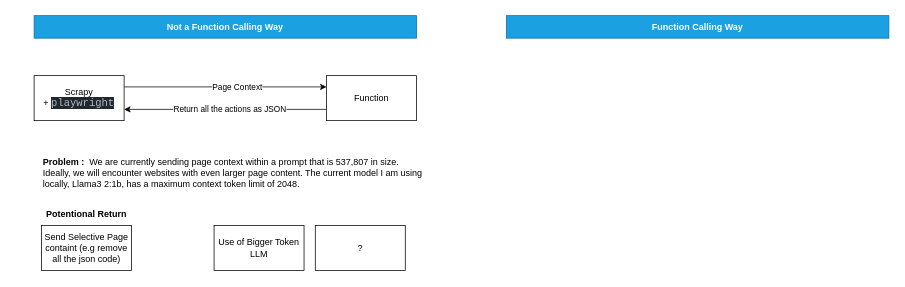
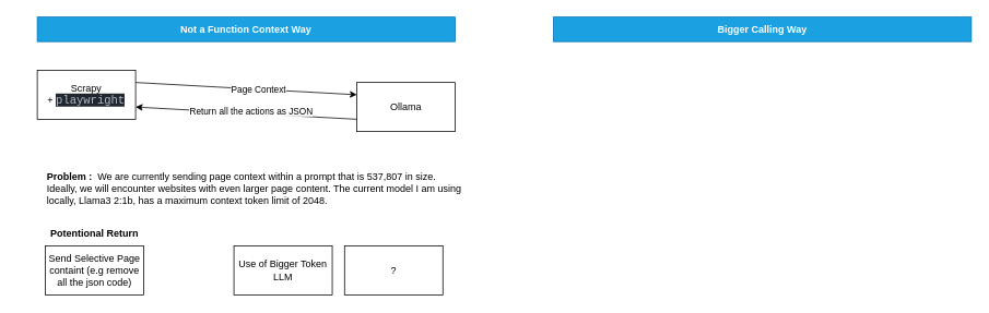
  <mxCell id="0" />
  <mxCell id="1" parent="0" />
  <mxCell id="2" style="edgeStyle=none;html=1;entryX=1;entryY=0.75;entryDx=0;entryDy=0;exitX=0;exitY=0.75;exitDx=0;exitDy=0;" edge="1" parent="1" source="4" target="7"><mxGeometry relative="1" as="geometry" /></mxCell>
  <mxCell id="3" value="Return all the actions as JSON" style="edgeLabel;html=1;align=center;verticalAlign=middle;resizable=0;points=[];" vertex="1" connectable="0" parent="2"><mxGeometry x="0.221" y="-1" relative="1" as="geometry"><mxPoint x="35" as="offset" /></mxGeometry></mxCell>
- <mxCell id="4" value="Function" style="rounded=0;whiteSpace=wrap;html=1;" vertex="1" parent="1"><mxGeometry x="435" y="100" width="120" height="60" as="geometry" /></mxCell>
+ <mxCell id="4" value="Ollama" style="rounded=0;whiteSpace=wrap;html=1;" vertex="1" parent="1"><mxGeometry x="435" y="100" width="120" height="60" as="geometry" /></mxCell>
  <mxCell id="5" style="edgeStyle=none;html=1;entryX=0;entryY=0.25;entryDx=0;entryDy=0;exitX=1;exitY=0.25;exitDx=0;exitDy=0;" edge="1" parent="1" source="7" target="4"><mxGeometry relative="1" as="geometry" /></mxCell>
  <mxCell id="6" value="Page Context" style="edgeLabel;html=1;align=center;verticalAlign=middle;resizable=0;points=[];" vertex="1" connectable="0" parent="5"><mxGeometry x="0.112" relative="1" as="geometry"><mxPoint as="offset" /></mxGeometry></mxCell>
- <mxCell id="7" value="Scrapy +&amp;nbsp;&lt;span style=&quot;background-color: rgb(34, 39, 46); color: rgb(173, 186, 199); font-family: Consolas, &amp;quot;Courier New&amp;quot;, monospace; font-size: 14px;&quot;&gt;playwright&lt;/span&gt;" style="rounded=0;whiteSpace=wrap;html=1;" vertex="1" parent="1"><mxGeometry x="45" y="100" width="120" height="60" as="geometry" /></mxCell>
+ <mxCell id="7" value="Scrapy +&amp;nbsp;&lt;span style=&quot;background-color: rgb(34, 39, 46); color: rgb(173, 186, 199); font-family: Consolas, &amp;quot;Courier New&amp;quot;, monospace; font-size: 14px;&quot;&gt;playwright&lt;/span&gt;" style="rounded=0;whiteSpace=wrap;html=1;" vertex="1" parent="1"><mxGeometry x="45" y="85" width="120" height="60" as="geometry" /></mxCell>
  <mxCell id="8" value="Send Selective Page containt (e.g remove all the json code)" style="rounded=0;whiteSpace=wrap;html=1;" vertex="1" parent="1"><mxGeometry x="55" y="300" width="120" height="60" as="geometry" /></mxCell>
  <mxCell id="9" value="&lt;b&gt;Problem :&lt;/b&gt;&amp;nbsp; &lt;span style=&quot;font-size: 12px;&quot;&gt;We are currently sending page context within a prompt that is 537,807 in size. Ideally, we will encounter websites with even larger page content. The current model I am using locally, Llama3 2:1b, has a maximum context token limit of 2048.&lt;/span&gt;" style="text;html=1;strokeColor=none;fillColor=none;align=left;verticalAlign=middle;whiteSpace=wrap;rounded=0;" vertex="1" parent="1"><mxGeometry x="55" y="200" width="510" height="60" as="geometry" /></mxCell>
  <mxCell id="10" value="Use of Bigger Token&lt;br&gt;LLM" style="rounded=0;whiteSpace=wrap;html=1;" vertex="1" parent="1"><mxGeometry x="285" y="300" width="120" height="60" as="geometry" /></mxCell>
  <mxCell id="11" value="?" style="rounded=0;whiteSpace=wrap;html=1;" vertex="1" parent="1"><mxGeometry x="420" y="300" width="120" height="60" as="geometry" /></mxCell>
  <mxCell id="12" value="&lt;b&gt;Potentional Return&lt;/b&gt;" style="text;html=1;strokeColor=none;fillColor=none;align=center;verticalAlign=middle;whiteSpace=wrap;rounded=0;" vertex="1" parent="1"><mxGeometry x="20" y="270" width="190" height="30" as="geometry" /></mxCell>
- <mxCell id="13" value="&lt;b&gt;Not a Function Calling Way&lt;/b&gt;" style="rounded=0;whiteSpace=wrap;html=1;fillColor=#1ba1e2;fontColor=#ffffff;strokeColor=#006EAF;" vertex="1" parent="1"><mxGeometry x="45" y="20" width="510" height="30" as="geometry" /></mxCell>
- <mxCell id="14" value="&lt;b&gt;Function Calling Way&lt;/b&gt;" style="rounded=0;whiteSpace=wrap;html=1;fillColor=#1ba1e2;fontColor=#ffffff;strokeColor=#006EAF;" vertex="1" parent="1"><mxGeometry x="675" y="20" width="510" height="30" as="geometry" /></mxCell>
+ <mxCell id="13" value="&lt;b&gt;Not a Function Context Way&lt;/b&gt;" style="rounded=0;whiteSpace=wrap;html=1;fillColor=#1ba1e2;fontColor=#ffffff;strokeColor=#006EAF;" vertex="1" parent="1"><mxGeometry x="45" y="20" width="510" height="30" as="geometry" /></mxCell>
+ <mxCell id="14" value="&lt;b&gt;Bigger Calling Way&lt;/b&gt;" style="rounded=0;whiteSpace=wrap;html=1;fillColor=#1ba1e2;fontColor=#ffffff;strokeColor=#006EAF;" vertex="1" parent="1"><mxGeometry x="675" y="20" width="510" height="30" as="geometry" /></mxCell>
